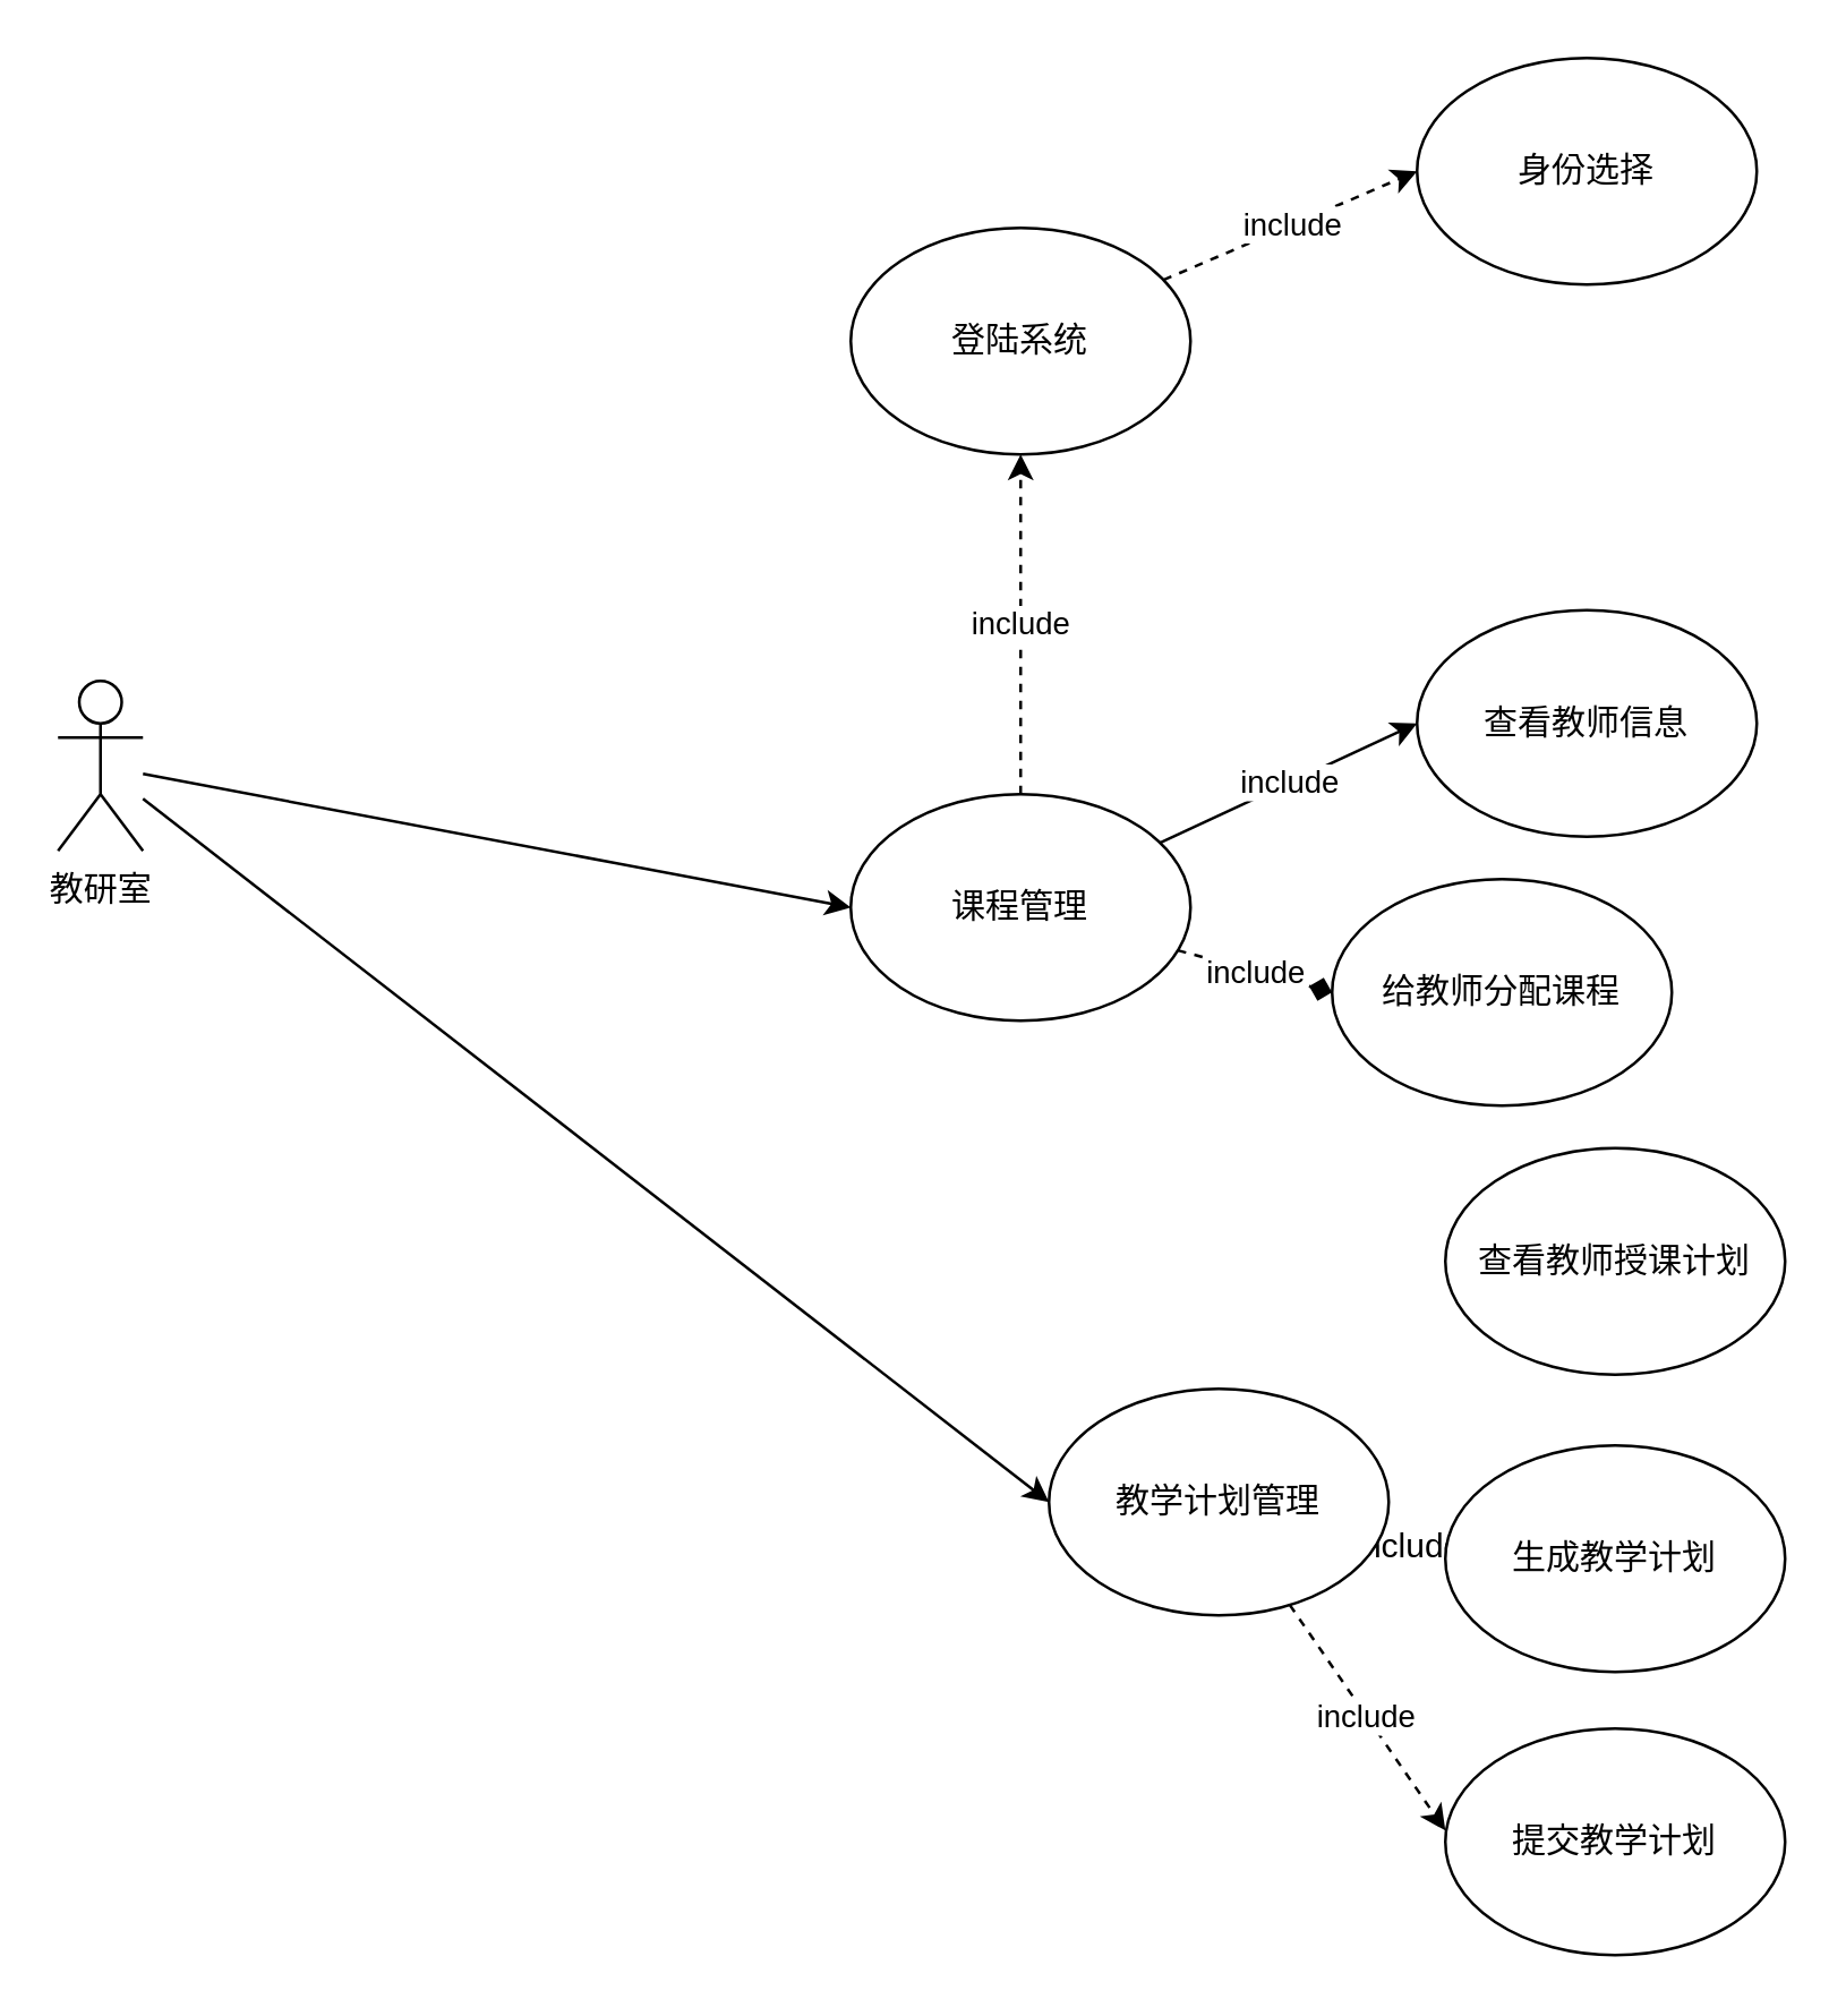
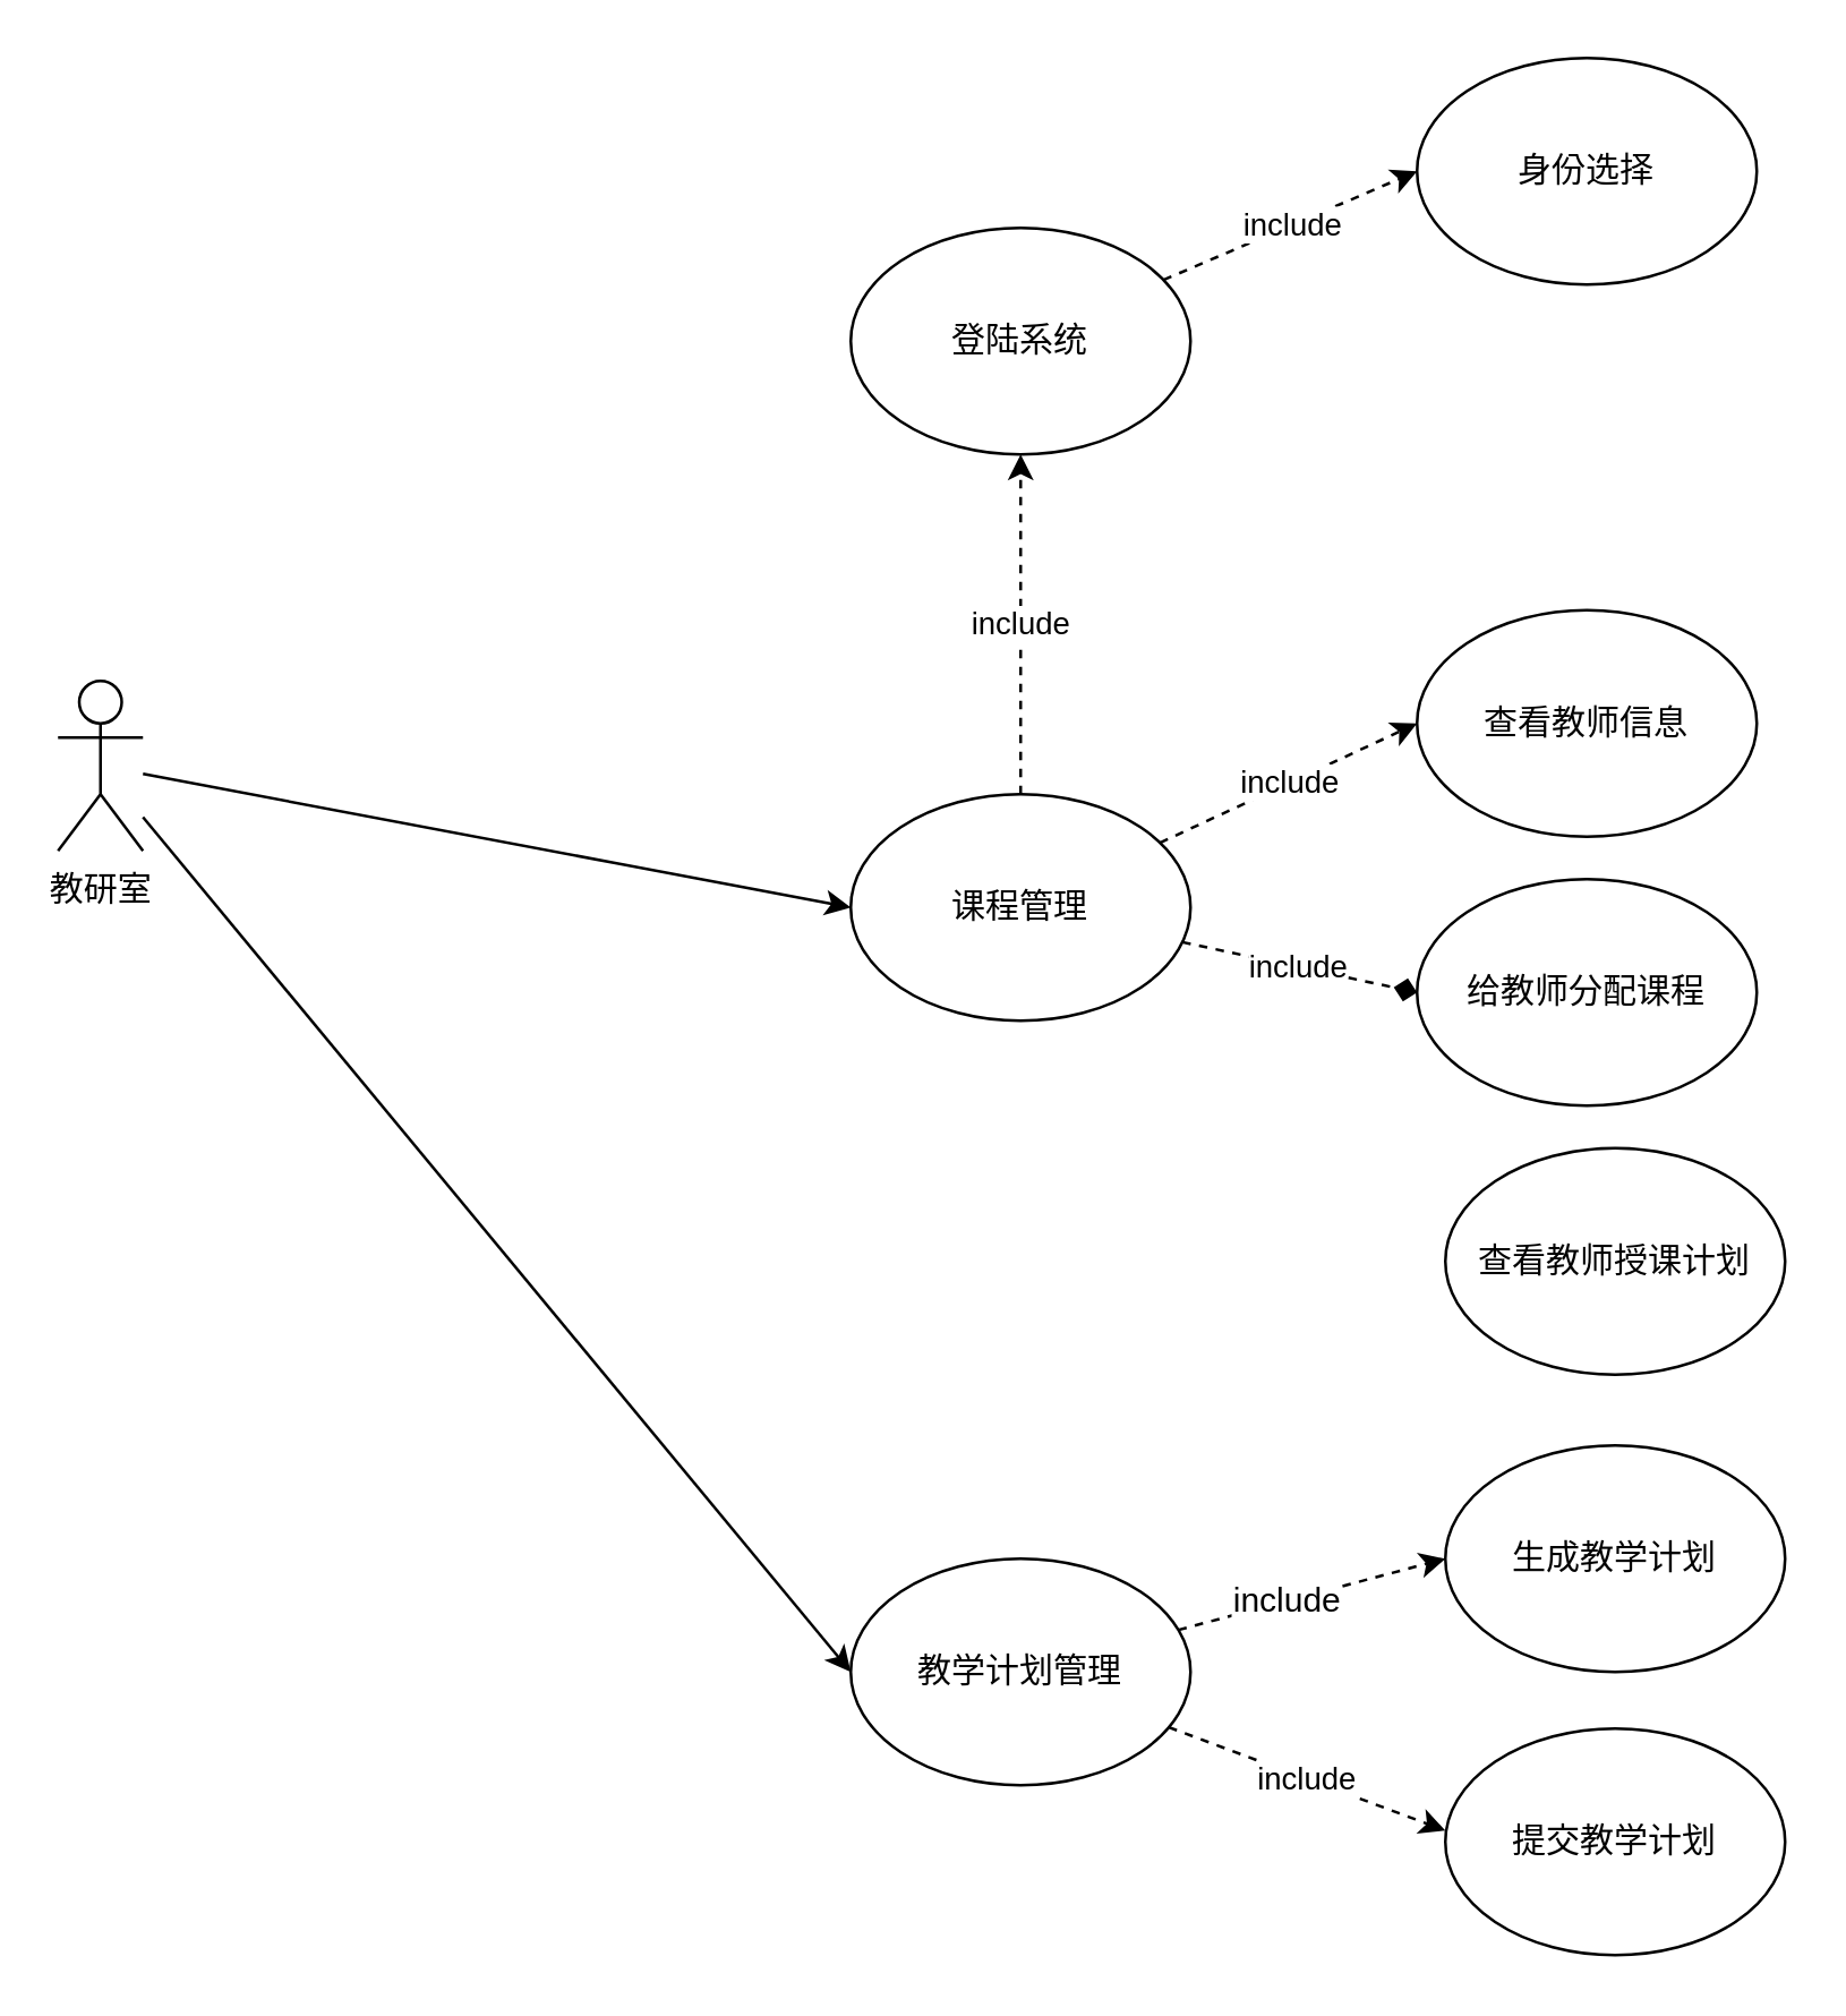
  <mxCell id="0" />
  <mxCell id="1" parent="0" />
  <mxCell id="2" style="edgeStyle=none;rounded=0;orthogonalLoop=1;jettySize=auto;html=1;entryX=0;entryY=0.5;entryDx=0;entryDy=0;" edge="1" parent="1" source="4" target="10"><mxGeometry relative="1" as="geometry" /></mxCell>
  <mxCell id="3" style="edgeStyle=none;rounded=0;orthogonalLoop=1;jettySize=auto;html=1;entryX=0;entryY=0.5;entryDx=0;entryDy=0;" edge="1" parent="1" source="4" target="14"><mxGeometry relative="1" as="geometry" /></mxCell>
  <mxCell id="4" value="教研室" style="shape=umlActor;verticalLabelPosition=bottom;labelBackgroundColor=#ffffff;verticalAlign=top;html=1;outlineConnect=0;" vertex="1" parent="1"><mxGeometry x="20" y="240" width="30" height="60" as="geometry" /></mxCell>
  <mxCell id="5" value="include" style="edgeStyle=none;rounded=0;orthogonalLoop=1;jettySize=auto;html=1;entryX=0;entryY=0.5;entryDx=0;entryDy=0;dashed=1;" edge="1" parent="1" source="6" target="15"><mxGeometry relative="1" as="geometry" /></mxCell>
  <mxCell id="6" value="登陆系统" style="ellipse;whiteSpace=wrap;html=1;" vertex="1" parent="1"><mxGeometry x="300" y="80" width="120" height="80" as="geometry" /></mxCell>
- <mxCell id="7" value="include" style="edgeStyle=none;rounded=0;orthogonalLoop=1;jettySize=auto;html=1;entryX=0;entryY=0.5;entryDx=0;entryDy=0;dashed=0;" edge="1" parent="1" source="10" target="16"><mxGeometry relative="1" as="geometry" /></mxCell>
+ <mxCell id="7" value="include" style="edgeStyle=none;rounded=0;orthogonalLoop=1;jettySize=auto;html=1;entryX=0;entryY=0.5;entryDx=0;entryDy=0;dashed=1;" edge="1" parent="1" source="10" target="16"><mxGeometry relative="1" as="geometry" /></mxCell>
  <mxCell id="8" value="include" style="edgeStyle=none;rounded=0;orthogonalLoop=1;jettySize=auto;html=1;entryX=0;entryY=0.5;entryDx=0;entryDy=0;dashed=1;endArrow=diamond;" edge="1" parent="1" source="10" target="17"><mxGeometry relative="1" as="geometry" /></mxCell>
  <mxCell id="9" value="include" style="edgeStyle=none;rounded=0;orthogonalLoop=1;jettySize=auto;html=1;dashed=1;" edge="1" parent="1" source="10" target="6"><mxGeometry relative="1" as="geometry" /></mxCell>
  <mxCell id="10" value="课程管理" style="ellipse;whiteSpace=wrap;html=1;" vertex="1" parent="1"><mxGeometry x="300" y="280" width="120" height="80" as="geometry" /></mxCell>
  <mxCell id="11" style="edgeStyle=none;rounded=0;orthogonalLoop=1;jettySize=auto;html=1;entryX=0;entryY=0.5;entryDx=0;entryDy=0;dashed=1;" edge="1" parent="1" source="14" target="19"><mxGeometry relative="1" as="geometry" /></mxCell>
  <mxCell id="12" value="include" style="text;html=1;resizable=0;points=[];align=center;verticalAlign=middle;labelBackgroundColor=#ffffff;" vertex="1" connectable="0" parent="11"><mxGeometry x="-0.207" y="1" relative="1" as="geometry"><mxPoint as="offset" /></mxGeometry></mxCell>
  <mxCell id="13" value="include" style="edgeStyle=none;rounded=0;orthogonalLoop=1;jettySize=auto;html=1;entryX=0;entryY=0.45;entryDx=0;entryDy=0;entryPerimeter=0;dashed=1;" edge="1" parent="1" source="14" target="20"><mxGeometry relative="1" as="geometry" /></mxCell>
- <mxCell id="14" value="教学计划管理" style="ellipse;whiteSpace=wrap;html=1;" vertex="1" parent="1"><mxGeometry x="370" y="490" width="120" height="80" as="geometry" /></mxCell>
+ <mxCell id="14" value="教学计划管理" style="ellipse;whiteSpace=wrap;html=1;" vertex="1" parent="1"><mxGeometry x="300" y="550" width="120" height="80" as="geometry" /></mxCell>
  <mxCell id="15" value="身份选择" style="ellipse;whiteSpace=wrap;html=1;" vertex="1" parent="1"><mxGeometry x="500" y="20" width="120" height="80" as="geometry" /></mxCell>
  <mxCell id="16" value="查看教师信息" style="ellipse;whiteSpace=wrap;html=1;" vertex="1" parent="1"><mxGeometry x="500" y="215" width="120" height="80" as="geometry" /></mxCell>
- <mxCell id="17" value="给教师分配课程" style="ellipse;whiteSpace=wrap;html=1;" vertex="1" parent="1"><mxGeometry x="470" y="310" width="120" height="80" as="geometry" /></mxCell>
+ <mxCell id="17" value="给教师分配课程" style="ellipse;whiteSpace=wrap;html=1;" vertex="1" parent="1"><mxGeometry x="500" y="310" width="120" height="80" as="geometry" /></mxCell>
  <mxCell id="18" value="查看教师授课计划" style="ellipse;whiteSpace=wrap;html=1;" vertex="1" parent="1"><mxGeometry x="510" y="405" width="120" height="80" as="geometry" /></mxCell>
  <mxCell id="19" value="生成教学计划" style="ellipse;whiteSpace=wrap;html=1;" vertex="1" parent="1"><mxGeometry x="510" y="510" width="120" height="80" as="geometry" /></mxCell>
  <mxCell id="20" value="提交教学计划" style="ellipse;whiteSpace=wrap;html=1;" vertex="1" parent="1"><mxGeometry x="510" y="610" width="120" height="80" as="geometry" /></mxCell>
